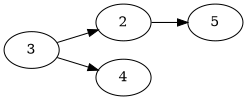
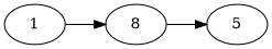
  digraph {
    rankdir=LR
    node [style="driver node"]
-   1 [style="main node" texlbl=microtype label=3]
-   2 [style="main2 node" texlbl=keyval]
-   4 [texlbl="microtype-pdftex.def"]
+   1 [style="main node" texlbl=microtype]
+   2 [style="main2 node" texlbl=keyval label=8]
    5 [texlbl="mt-cmr.cfg"]
    1 -> 2
-   1 -> 4
    2 -> 5
  }
